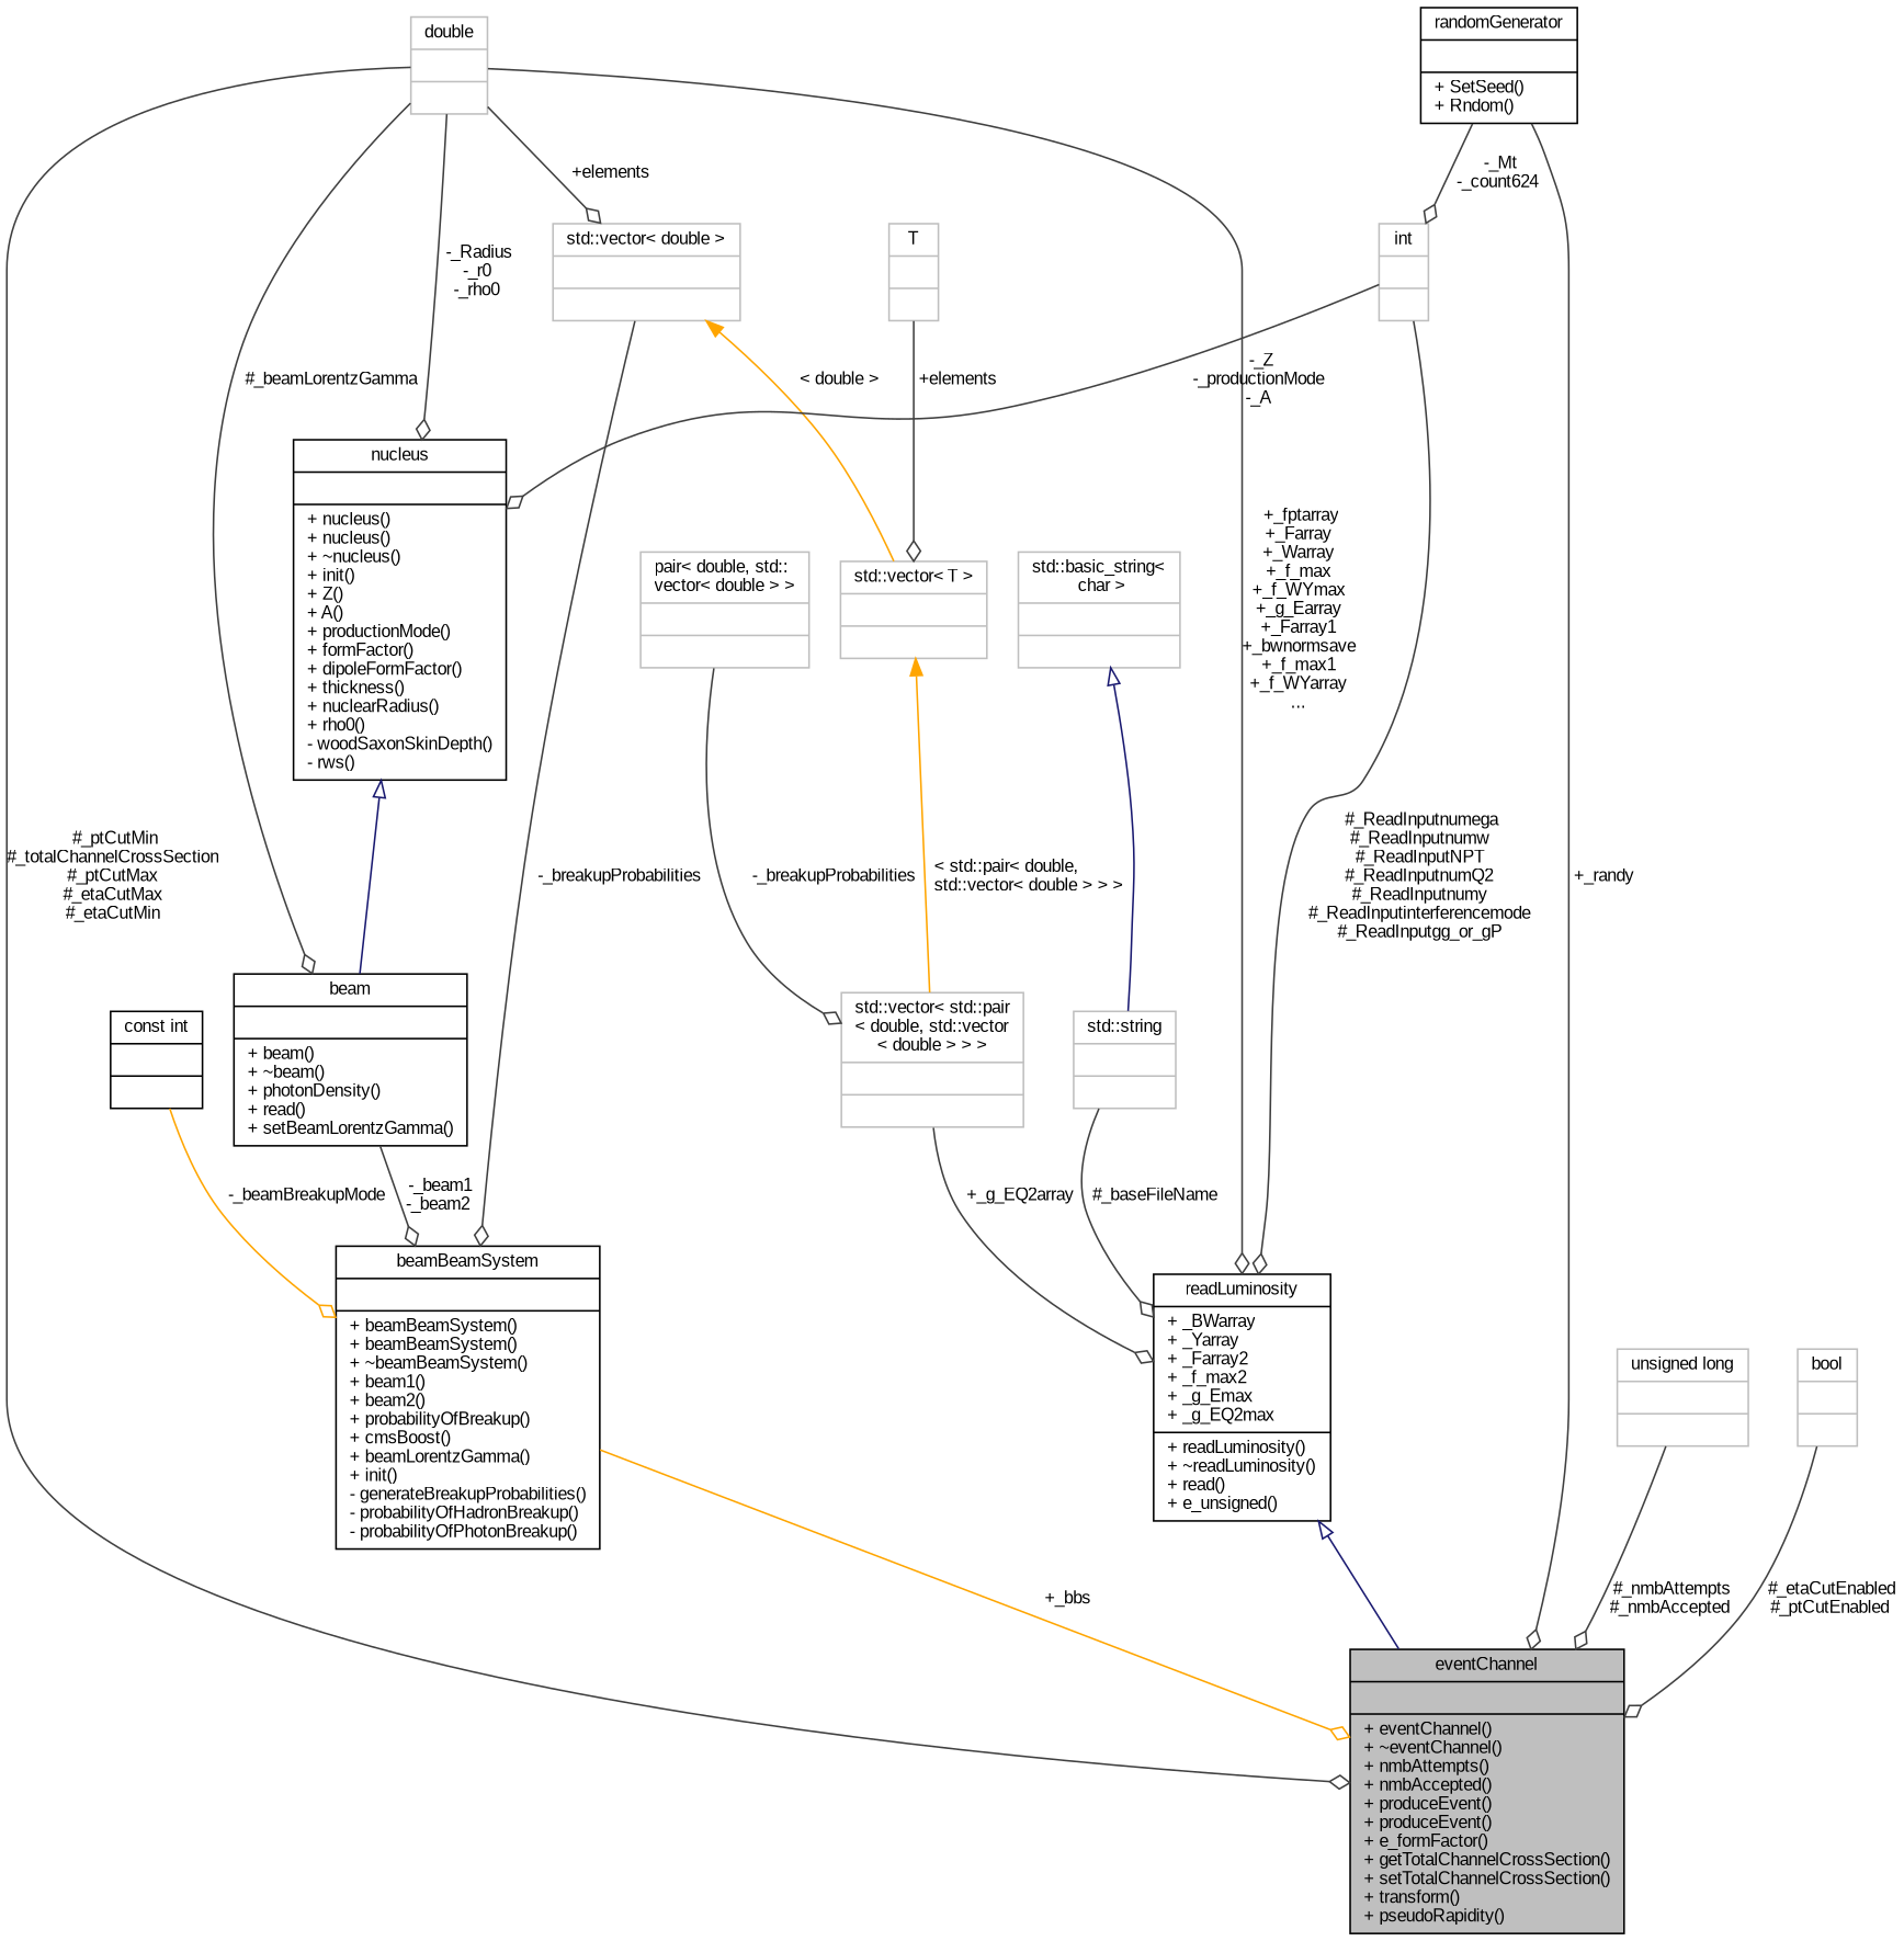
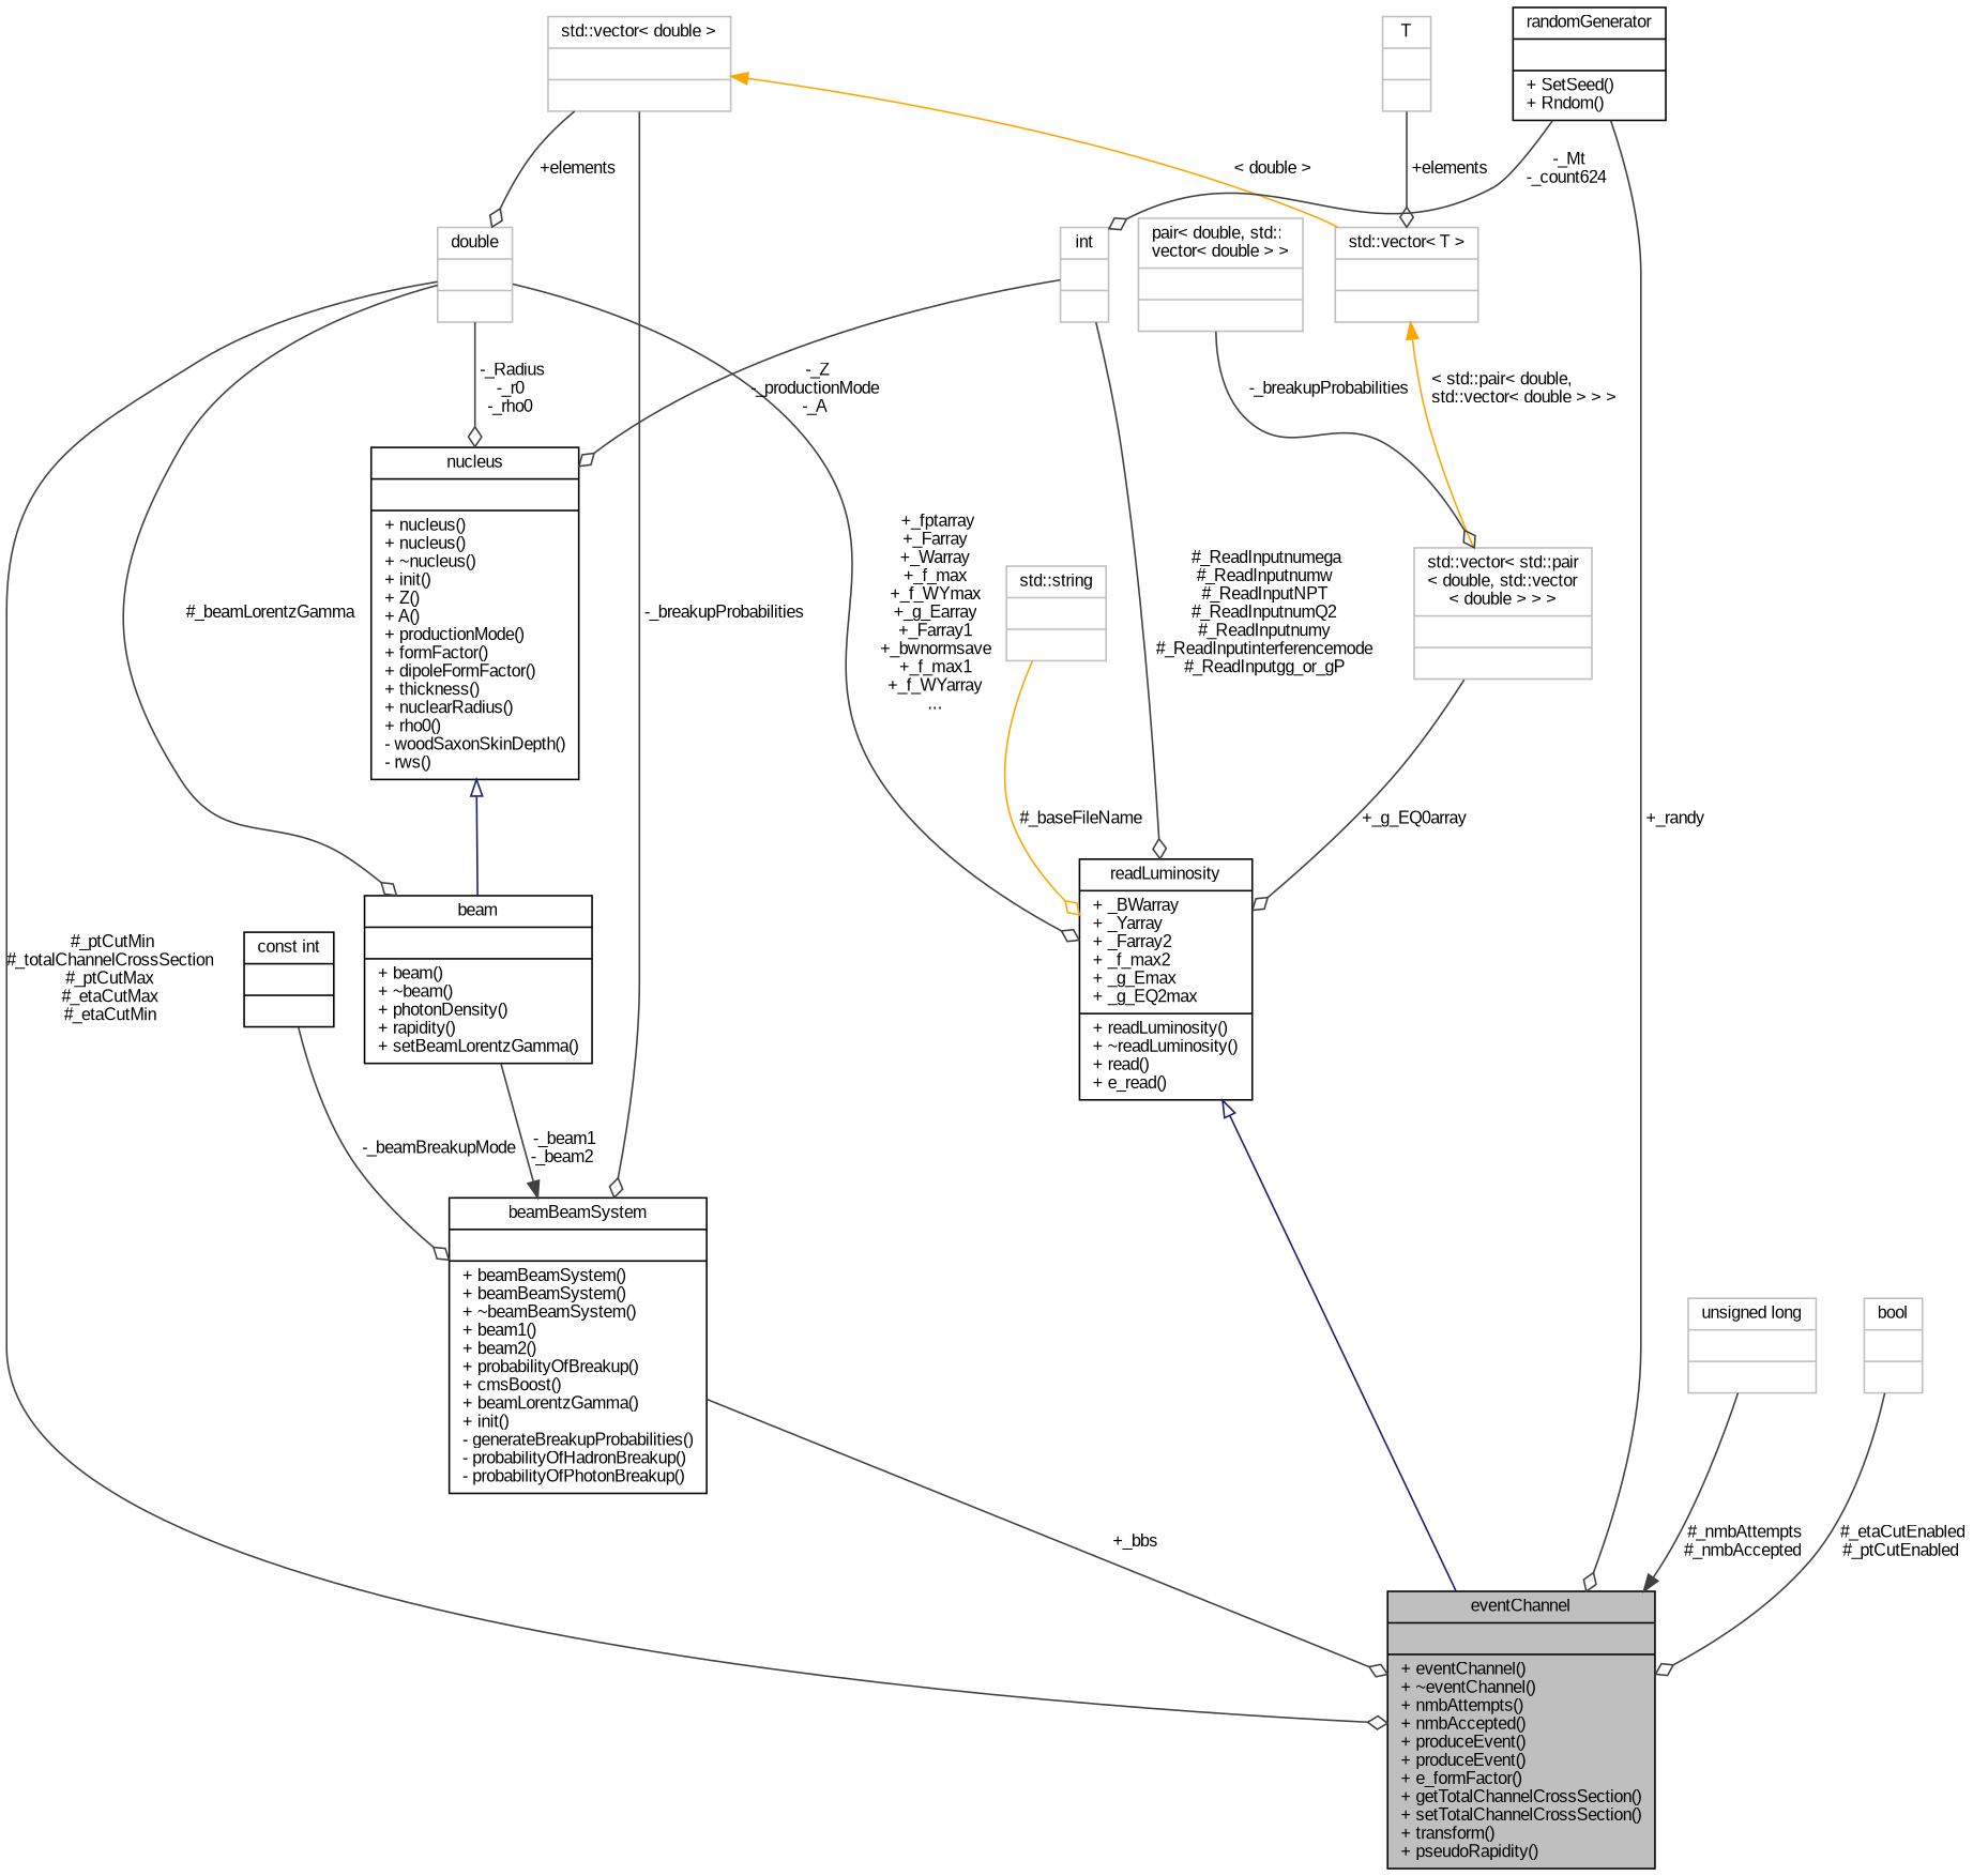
  digraph {
    fontname="Liberation Sans"
    node [color=grey75 fontname="Liberation Sans" fontsize=10 shape=record]
    edge [color=grey25 fontname="Liberation Sans" fontsize=10 labelfontname=Helvetica labelfontsize=10 style=solid arrowhead=odiamond]
    n1 [color=black fillcolor=grey75 fontcolor=black height=0.2 label="{eventChannel\n||+ eventChannel()\l+ ~eventChannel()\l+ nmbAttempts()\l+ nmbAccepted()\l+ produceEvent()\l+ produceEvent()\l+ e_formFactor()\l+ getTotalChannelCrossSection()\l+ setTotalChannelCrossSection()\l+ transform()\l+ pseudoRapidity()\l}" style=filled width=0.4]
-   n2 [color=black height=0.2 label="{readLuminosity\n|+ _BWarray\l+ _Yarray\l+ _Farray2\l+ _f_max2\l+ _g_Emax\l+ _g_EQ2max\l|+ readLuminosity()\l+ ~readLuminosity()\l+ read()\l+ e_unsigned()\l}" width=0.4]
+   n2 [color=black height=0.2 label="{readLuminosity\n|+ _BWarray\l+ _Yarray\l+ _Farray2\l+ _f_max2\l+ _g_Emax\l+ _g_EQ2max\l|+ readLuminosity()\l+ ~readLuminosity()\l+ read()\l+ e_read()\l}" width=0.4]
    n3 [height=0.2 label="{double\n||}" width=0.4]
-   n4 [color=black height=0.2 label="{beam\n||+ beam()\l+ ~beam()\l+ photonDensity()\l+ read()\l+ setBeamLorentzGamma()\l}" width=0.4]
+   n4 [color=black height=0.2 label="{beam\n||+ beam()\l+ ~beam()\l+ photonDensity()\l+ rapidity()\l+ setBeamLorentzGamma()\l}" width=0.4]
    n5 [color=black height=0.2 label="{nucleus\n||+ nucleus()\l+ nucleus()\l+ ~nucleus()\l+ init()\l+ Z()\l+ A()\l+ productionMode()\l+ formFactor()\l+ dipoleFormFactor()\l+ thickness()\l+ nuclearRadius()\l+ rho0()\l- woodSaxonSkinDepth()\l- rws()\l}" width=0.4]
    n6 [height=0.2 label="{std::vector\< double \>\n||}" width=0.4]
    n7 [color=black height=0.2 label="{beamBeamSystem\n||+ beamBeamSystem()\l+ beamBeamSystem()\l+ ~beamBeamSystem()\l+ beam1()\l+ beam2()\l+ probabilityOfBreakup()\l+ cmsBoost()\l+ beamLorentzGamma()\l+ init()\l- generateBreakupProbabilities()\l- probabilityOfHadronBreakup()\l- probabilityOfPhotonBreakup()\l}" width=0.4]
    n8 [height=0.2 label="{std::vector\< T \>\n||}" width=0.4]
    n9 [height=0.2 label="{int\n||}" width=0.4]
    n10 [color=black height=0.2 label="{randomGenerator\n||+ SetSeed()\l+ Rndom()\l}" width=0.4]
    n11 [height=0.2 label="{std::string\n||}" width=0.4]
-   n12 [height=0.2 label="{std::basic_string\<\l char \>\n||}" width=0.4]
    n13 [height=0.2 label="{std::vector\< std::pair\l\< double, std::vector\l\< double \> \> \>\n||}" width=0.4]
    n14 [height=0.2 label="{pair\< double, std::\lvector\< double \> \>\n||}" width=0.4]
    n15 [height=0.2 label="{T\n||}" width=0.4]
    n16 [height=0.2 label="{unsigned long\n||}" width=0.4]
    n17 [height=0.2 label="{bool\n||}" width=0.4]
    n18 [color=black height=0.2 label="{const int\n||}" width=0.4]
    n2 -> n1 [arrowtail=onormal color=midnightblue dir=back arrowhead=""]
    n3 -> n1 [label=" #_ptCutMin\n#_totalChannelCrossSection\n#_ptCutMax\n#_etaCutMax\n#_etaCutMin"]
    n3 -> n2 [label=" +_fptarray\n+_Farray\n+_Warray\n+_f_max\n+_f_WYmax\n+_g_Earray\n+_Farray1\n+_bwnormsave\n+_f_max1\n+_f_WYarray\n..."]
    n3 -> n4 [label=" #_beamLorentzGamma"]
    n3 -> n5 [label=" -_Radius\n-_r0\n-_rho0"]
-   n3 -> n6 [label=" +elements"]
-   n4 -> n7 [label=" -_beam1\n-_beam2"]
+   n6 -> n3 [label=" +elements"]
+   n4 -> n7 [arrowhead=normal label=" -_beam1\n-_beam2"]
    n5 -> n4 [arrowtail=onormal color=midnightblue dir=back arrowhead=""]
    n6 -> n7 [label=" -_breakupProbabilities"]
    n6 -> n8 [color=orange dir=back label=" \< double \>" arrowhead=""]
-   n7 -> n1 [color=orange label=" +_bbs"]
+   n7 -> n1 [label=" +_bbs"]
    n8 -> n13 [color=orange dir=back label=" \< std::pair\< double,\l std::vector\< double \> \> \>" arrowhead=""]
    n9 -> n2 [label=" #_ReadInputnumega\n#_ReadInputnumw\n#_ReadInputNPT\n#_ReadInputnumQ2\n#_ReadInputnumy\n#_ReadInputinterferencemode\n#_ReadInputgg_or_gP"]
    n9 -> n5 [label=" -_Z\n-_productionMode\n-_A"]
    n10 -> n1 [label=" +_randy"]
    n10 -> n9 [label=" -_Mt\n-_count624"]
-   n11 -> n2 [label=" #_baseFileName"]
-   n12 -> n11 [arrowtail=onormal color=midnightblue dir=back arrowhead=""]
-   n13 -> n2 [label=" +_g_EQ2array"]
+   n11 -> n2 [color=orange label=" #_baseFileName"]
+   n13 -> n2 [label=" +_g_EQ0array"]
    n14 -> n13 [label=" -_breakupProbabilities"]
    n15 -> n8 [label=" +elements"]
-   n16 -> n1 [label=" #_nmbAttempts\n#_nmbAccepted"]
+   n16 -> n1 [arrowhead=normal label=" #_nmbAttempts\n#_nmbAccepted"]
    n17 -> n1 [label=" #_etaCutEnabled\n#_ptCutEnabled"]
-   n18 -> n7 [color=orange label=" -_beamBreakupMode"]
+   n18 -> n7 [label=" -_beamBreakupMode"]
  }
